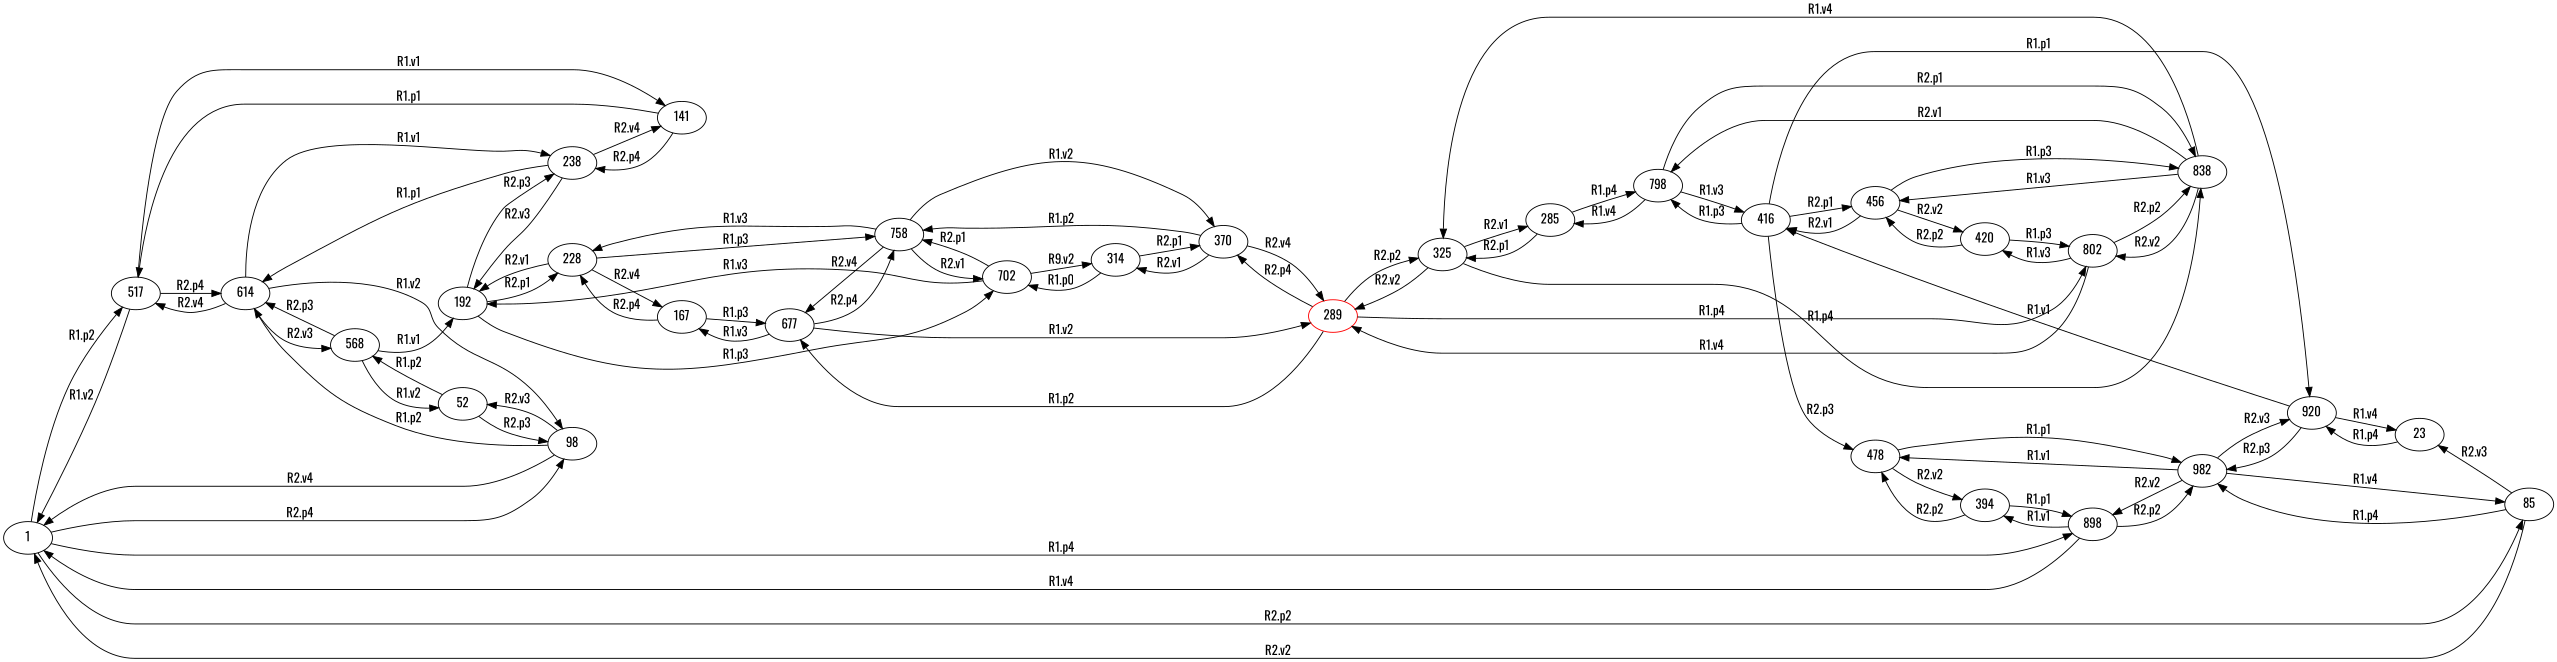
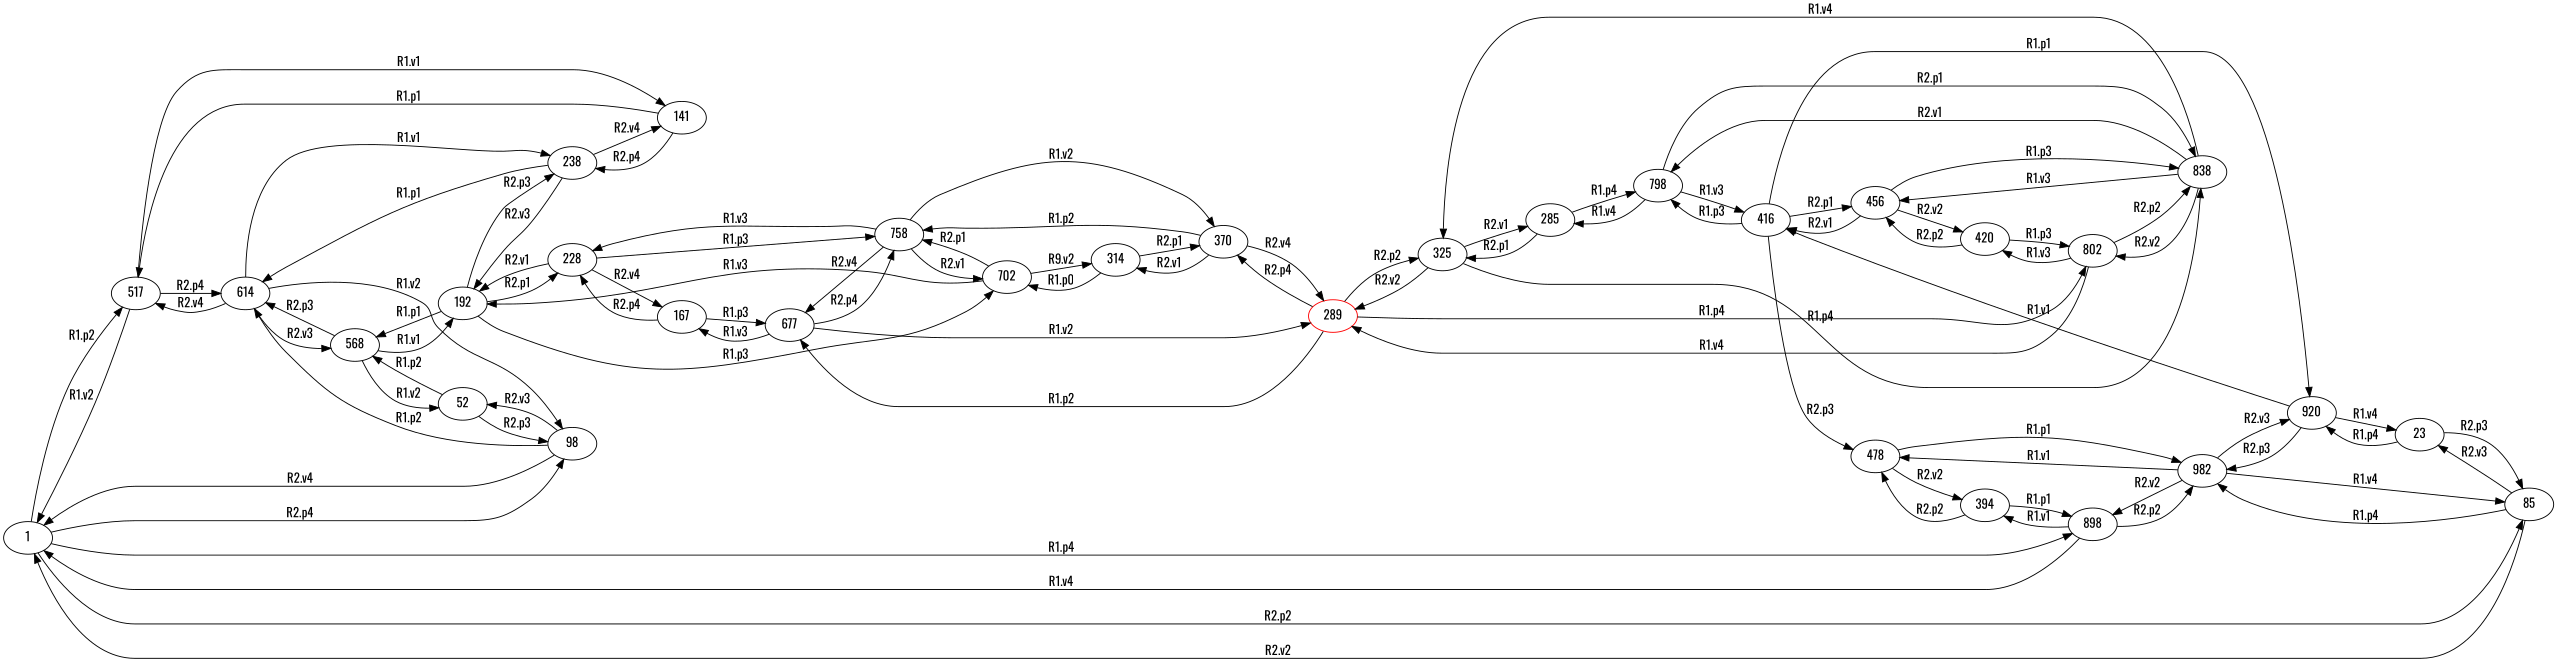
  digraph {
    fontname=Oswald
    rankdir=LR
    node [fontname=Oswald]
    edge [fontname=Oswald]
    1
    517
    898
    85
    98
    141
    614
    394
    982
    23
    52
    238
    568
    478
    920
    192
    416
    798
    456
    702
    n21 [label=228]
    314
    758
    167
    285
    838
    420
    325
    802
    289 [color=red]
    370
    677
    1 -> 517 [label="R1.p2"]
    1 -> 898 [label="R1.p4"]
    1 -> 85 [label="R2.p2"]
    1 -> 98 [label="R2.p4"]
    517 -> 1 [label="R1.v2"]
    517 -> 141 [label="R1.v1"]
    517 -> 614 [label="R2.p4"]
    898 -> 1 [label="R1.v4"]
    898 -> 394 [label="R1.v1"]
    898 -> 982 [label="R2.p2"]
    85 -> 1 [label="R2.v2"]
    85 -> 982 [label="R1.p4"]
    85 -> 23 [label="R2.v3"]
    98 -> 1 [label="R2.v4"]
    98 -> 614 [label="R1.p2"]
    98 -> 52 [label="R2.v3"]
    141 -> 517 [label="R1.p1"]
    141 -> 238 [label="R2.p4"]
    614 -> 517 [label="R2.v4"]
    614 -> 98 [label="R1.v2"]
    614 -> 238 [label="R1.v1"]
    614 -> 568 [label="R2.v3"]
    394 -> 898 [label="R1.p1"]
    394 -> 478 [label="R2.p2"]
    982 -> 898 [label="R2.v2"]
    982 -> 85 [label="R1.v4"]
    982 -> 478 [label="R1.v1"]
    982 -> 920 [label="R2.v3"]
+   23 -> 85 [label="R2.p3"]
    23 -> 920 [label="R1.p4"]
    52 -> 98 [label="R2.p3"]
    52 -> 568 [label="R1.p2"]
    238 -> 141 [label="R2.v4"]
    238 -> 614 [label="R1.p1"]
    238 -> 192 [label="R2.v3"]
    568 -> 614 [label="R2.p3"]
    568 -> 52 [label="R1.v2"]
    568 -> 192 [label="R1.v1"]
    478 -> 394 [label="R2.v2"]
    478 -> 982 [label="R1.p1"]
    920 -> 982 [label="R2.p3"]
    920 -> 23 [label="R1.v4"]
    920 -> 416 [label="R1.v1"]
    192 -> 238 [label="R2.p3"]
+   192 -> 568 [label="R1.p1"]
    192 -> 702 [label="R1.p3"]
    192 -> n21 [label="R2.p1"]
    416 -> 478 [label="R2.p3"]
    416 -> 920 [label="R1.p1"]
    416 -> 798 [label="R1.p3"]
    416 -> 456 [label="R2.p1"]
    798 -> 416 [label="R1.v3"]
    798 -> 285 [label="R1.v4"]
    798 -> 838 [label="R2.p1"]
    456 -> 416 [label="R2.v1"]
    456 -> 838 [label="R1.p3"]
    456 -> 420 [label="R2.v2"]
    702 -> 192 [label="R1.v3"]
    702 -> 314 [label="R9.v2"]
    702 -> 758 [label="R2.p1"]
    n21 -> 192 [label="R2.v1"]
    n21 -> 758 [label="R1.p3"]
    n21 -> 167 [label="R2.v4"]
    314 -> 702 [label="R1.p0"]
    314 -> 370 [label="R2.p1"]
    758 -> 702 [label="R2.v1"]
    758 -> n21 [label="R1.v3"]
    758 -> 370 [label="R1.v2"]
    758 -> 677 [label="R2.v4"]
    167 -> n21 [label="R2.p4"]
    167 -> 677 [label="R1.p3"]
    285 -> 798 [label="R1.p4"]
    285 -> 325 [label="R2.p1"]
    838 -> 798 [label="R2.v1"]
    838 -> 456 [label="R1.v3"]
    838 -> 325 [label="R1.v4"]
    838 -> 802 [label="R2.v2"]
    420 -> 456 [label="R2.p2"]
    420 -> 802 [label="R1.p3"]
    325 -> 285 [label="R2.v1"]
    325 -> 838 [label="R1.p4"]
    325 -> 289 [label="R2.v2"]
    802 -> 838 [label="R2.p2"]
    802 -> 420 [label="R1.v3"]
    802 -> 289 [label="R1.v4"]
    289 -> 325 [label="R2.p2"]
    289 -> 802 [label="R1.p4"]
    289 -> 370 [label="R2.p4"]
    289 -> 677 [label="R1.p2"]
    370 -> 314 [label="R2.v1"]
    370 -> 758 [label="R1.p2"]
    370 -> 289 [label="R2.v4"]
    677 -> 758 [label="R2.p4"]
    677 -> 167 [label="R1.v3"]
    677 -> 289 [label="R1.v2"]
  }
